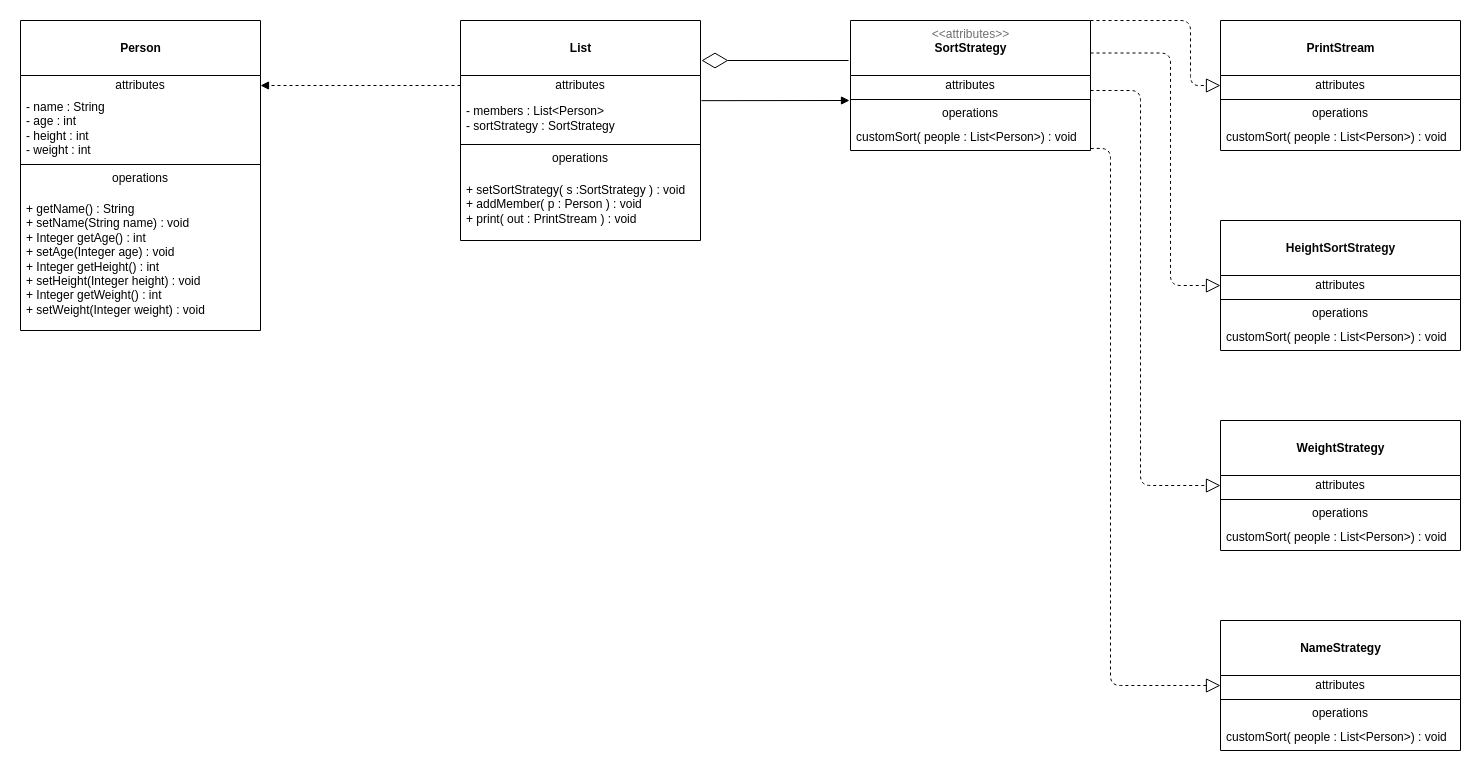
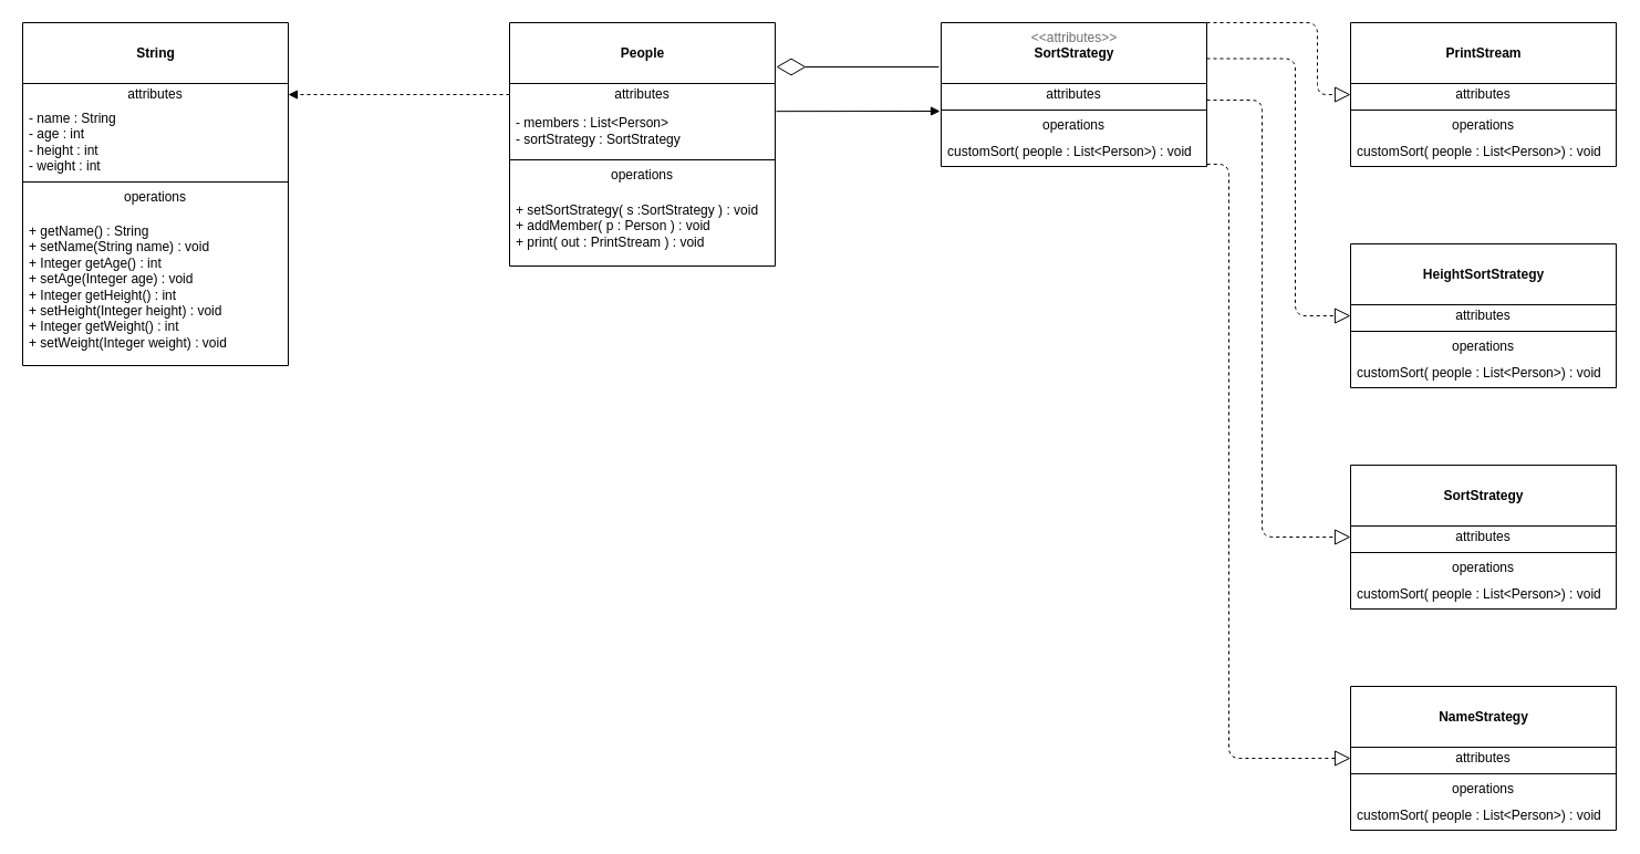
  <mxCell id="0" />
  <mxCell id="1" parent="0" />
- <mxCell id="2" value="&lt;b&gt;&lt;br&gt;Person&lt;/b&gt;" style="swimlane;fontStyle=0;align=center;verticalAlign=top;childLayout=stackLayout;horizontal=1;startSize=55;horizontalStack=0;resizeParent=1;resizeParentMax=0;resizeLast=0;collapsible=0;marginBottom=0;html=1;" vertex="1" parent="1"><mxGeometry x="20" y="20" width="240" height="310" as="geometry" /></mxCell>
+ <mxCell id="2" value="&lt;b&gt;&lt;br&gt;String&lt;/b&gt;" style="swimlane;fontStyle=0;align=center;verticalAlign=top;childLayout=stackLayout;horizontal=1;startSize=55;horizontalStack=0;resizeParent=1;resizeParentMax=0;resizeLast=0;collapsible=0;marginBottom=0;html=1;" vertex="1" parent="1"><mxGeometry x="20" y="20" width="240" height="310" as="geometry" /></mxCell>
  <mxCell id="3" value="attributes" style="text;html=1;strokeColor=none;fillColor=none;align=center;verticalAlign=middle;spacingLeft=4;spacingRight=4;overflow=hidden;rotatable=0;points=[[0,0.5],[1,0.5]];portConstraint=eastwest;" vertex="1" parent="2"><mxGeometry y="55" width="240" height="20" as="geometry" /></mxCell>
  <mxCell id="4" value="- name : String&lt;br&gt;- age : int&lt;br&gt;- height : int&lt;br&gt;- weight : int" style="text;html=1;strokeColor=none;fillColor=none;align=left;verticalAlign=middle;spacingLeft=4;spacingRight=4;overflow=hidden;rotatable=0;points=[[0,0.5],[1,0.5]];portConstraint=eastwest;" vertex="1" parent="2"><mxGeometry y="75" width="240" height="65" as="geometry" /></mxCell>
  <mxCell id="5" value="" style="line;strokeWidth=1;fillColor=none;align=left;verticalAlign=middle;spacingTop=-1;spacingLeft=3;spacingRight=3;rotatable=0;labelPosition=right;points=[];portConstraint=eastwest;" vertex="1" parent="2"><mxGeometry y="140" width="240" height="8" as="geometry" /></mxCell>
  <mxCell id="6" value="operations" style="text;html=1;strokeColor=none;fillColor=none;align=center;verticalAlign=middle;spacingLeft=4;spacingRight=4;overflow=hidden;rotatable=0;points=[[0,0.5],[1,0.5]];portConstraint=eastwest;" vertex="1" parent="2"><mxGeometry y="148" width="240" height="20" as="geometry" /></mxCell>
  <mxCell id="7" value="&lt;div&gt;+ getName() : String&lt;/div&gt;&lt;div&gt;+ setName(String name) : void&lt;/div&gt;&lt;div&gt;+ Integer getAge() : int&lt;/div&gt;&lt;div&gt;+ setAge(Integer age) : void&lt;/div&gt;&lt;div&gt;+ Integer getHeight() : int&lt;/div&gt;&lt;div&gt;+ setHeight(Integer height) : void&lt;/div&gt;&lt;div&gt;+ Integer getWeight() : int&lt;/div&gt;&lt;div&gt;+ setWeight(Integer weight) : void&lt;/div&gt;" style="text;html=1;strokeColor=none;fillColor=none;align=left;verticalAlign=middle;spacingLeft=4;spacingRight=4;overflow=hidden;rotatable=0;points=[[0,0.5],[1,0.5]];portConstraint=eastwest;" vertex="1" parent="2"><mxGeometry y="168" width="240" height="142" as="geometry" /></mxCell>
- <mxCell id="8" value="&lt;b&gt;&lt;br&gt;List&lt;/b&gt;" style="swimlane;fontStyle=0;align=center;verticalAlign=top;childLayout=stackLayout;horizontal=1;startSize=55;horizontalStack=0;resizeParent=1;resizeParentMax=0;resizeLast=0;collapsible=0;marginBottom=0;html=1;" vertex="1" parent="1"><mxGeometry x="460" y="20" width="240" height="220" as="geometry" /></mxCell>
+ <mxCell id="8" value="&lt;b&gt;&lt;br&gt;People&lt;/b&gt;" style="swimlane;fontStyle=0;align=center;verticalAlign=top;childLayout=stackLayout;horizontal=1;startSize=55;horizontalStack=0;resizeParent=1;resizeParentMax=0;resizeLast=0;collapsible=0;marginBottom=0;html=1;" vertex="1" parent="1"><mxGeometry x="460" y="20" width="240" height="220" as="geometry" /></mxCell>
  <mxCell id="9" value="attributes" style="text;html=1;strokeColor=none;fillColor=none;align=center;verticalAlign=middle;spacingLeft=4;spacingRight=4;overflow=hidden;rotatable=0;points=[[0,0.5],[1,0.5]];portConstraint=eastwest;" vertex="1" parent="8"><mxGeometry y="55" width="240" height="20" as="geometry" /></mxCell>
  <mxCell id="10" value="- members : List&amp;lt;Person&amp;gt;&lt;br&gt;- sortStrategy :&amp;nbsp;SortStrategy" style="text;html=1;strokeColor=none;fillColor=none;align=left;verticalAlign=middle;spacingLeft=4;spacingRight=4;overflow=hidden;rotatable=0;points=[[0,0.5],[1,0.5]];portConstraint=eastwest;" vertex="1" parent="8"><mxGeometry y="75" width="240" height="45" as="geometry" /></mxCell>
  <mxCell id="11" value="" style="line;strokeWidth=1;fillColor=none;align=left;verticalAlign=middle;spacingTop=-1;spacingLeft=3;spacingRight=3;rotatable=0;labelPosition=right;points=[];portConstraint=eastwest;" vertex="1" parent="8"><mxGeometry y="120" width="240" height="8" as="geometry" /></mxCell>
  <mxCell id="12" value="operations" style="text;html=1;strokeColor=none;fillColor=none;align=center;verticalAlign=middle;spacingLeft=4;spacingRight=4;overflow=hidden;rotatable=0;points=[[0,0.5],[1,0.5]];portConstraint=eastwest;" vertex="1" parent="8"><mxGeometry y="128" width="240" height="20" as="geometry" /></mxCell>
  <mxCell id="13" value="+ setSortStrategy( s :SortStrategy ) : void&lt;br&gt;+ addMember( p : Person ) : void&lt;br&gt;+ print( out : PrintStream ) : void" style="text;html=1;strokeColor=none;fillColor=none;align=left;verticalAlign=middle;spacingLeft=4;spacingRight=4;overflow=hidden;rotatable=0;points=[[0,0.5],[1,0.5]];portConstraint=eastwest;" vertex="1" parent="8"><mxGeometry y="148" width="240" height="72" as="geometry" /></mxCell>
  <mxCell id="14" value="&lt;font color=&quot;#6e6e6e&quot;&gt;&amp;lt;&amp;lt;attributes&amp;gt;&amp;gt;&lt;br&gt;&lt;/font&gt;&lt;b&gt;SortStrategy&lt;/b&gt;" style="swimlane;fontStyle=0;align=center;verticalAlign=top;childLayout=stackLayout;horizontal=1;startSize=55;horizontalStack=0;resizeParent=1;resizeParentMax=0;resizeLast=0;collapsible=0;marginBottom=0;html=1;" vertex="1" parent="1"><mxGeometry x="850" y="20" width="240" height="130" as="geometry" /></mxCell>
  <mxCell id="15" value="attributes" style="text;html=1;strokeColor=none;fillColor=none;align=center;verticalAlign=middle;spacingLeft=4;spacingRight=4;overflow=hidden;rotatable=0;points=[[0,0.5],[1,0.5]];portConstraint=eastwest;" vertex="1" parent="14"><mxGeometry y="55" width="240" height="20" as="geometry" /></mxCell>
  <mxCell id="16" value="" style="line;strokeWidth=1;fillColor=none;align=left;verticalAlign=middle;spacingTop=-1;spacingLeft=3;spacingRight=3;rotatable=0;labelPosition=right;points=[];portConstraint=eastwest;" vertex="1" parent="14"><mxGeometry y="75" width="240" height="8" as="geometry" /></mxCell>
  <mxCell id="17" value="operations" style="text;html=1;strokeColor=none;fillColor=none;align=center;verticalAlign=middle;spacingLeft=4;spacingRight=4;overflow=hidden;rotatable=0;points=[[0,0.5],[1,0.5]];portConstraint=eastwest;" vertex="1" parent="14"><mxGeometry y="83" width="240" height="20" as="geometry" /></mxCell>
  <mxCell id="18" value="customSort( people : List&amp;lt;Person&amp;gt;) : void" style="text;html=1;strokeColor=none;fillColor=none;align=left;verticalAlign=middle;spacingLeft=4;spacingRight=4;overflow=hidden;rotatable=0;points=[[0,0.5],[1,0.5]];portConstraint=eastwest;" vertex="1" parent="14"><mxGeometry y="103" width="240" height="27" as="geometry" /></mxCell>
  <mxCell id="19" value="&lt;b&gt;&lt;font color=&quot;#6e6e6e&quot;&gt;&lt;br&gt;&lt;/font&gt;PrintStream&lt;/b&gt;" style="swimlane;fontStyle=0;align=center;verticalAlign=top;childLayout=stackLayout;horizontal=1;startSize=55;horizontalStack=0;resizeParent=1;resizeParentMax=0;resizeLast=0;collapsible=0;marginBottom=0;html=1;" vertex="1" parent="1"><mxGeometry x="1220" y="20" width="240" height="130" as="geometry" /></mxCell>
  <mxCell id="20" value="attributes" style="text;html=1;strokeColor=none;fillColor=none;align=center;verticalAlign=middle;spacingLeft=4;spacingRight=4;overflow=hidden;rotatable=0;points=[[0,0.5],[1,0.5]];portConstraint=eastwest;" vertex="1" parent="19"><mxGeometry y="55" width="240" height="20" as="geometry" /></mxCell>
  <mxCell id="21" value="" style="line;strokeWidth=1;fillColor=none;align=left;verticalAlign=middle;spacingTop=-1;spacingLeft=3;spacingRight=3;rotatable=0;labelPosition=right;points=[];portConstraint=eastwest;" vertex="1" parent="19"><mxGeometry y="75" width="240" height="8" as="geometry" /></mxCell>
  <mxCell id="22" value="operations" style="text;html=1;strokeColor=none;fillColor=none;align=center;verticalAlign=middle;spacingLeft=4;spacingRight=4;overflow=hidden;rotatable=0;points=[[0,0.5],[1,0.5]];portConstraint=eastwest;" vertex="1" parent="19"><mxGeometry y="83" width="240" height="20" as="geometry" /></mxCell>
  <mxCell id="23" value="customSort( people : List&amp;lt;Person&amp;gt;) : void" style="text;html=1;strokeColor=none;fillColor=none;align=left;verticalAlign=middle;spacingLeft=4;spacingRight=4;overflow=hidden;rotatable=0;points=[[0,0.5],[1,0.5]];portConstraint=eastwest;" vertex="1" parent="19"><mxGeometry y="103" width="240" height="27" as="geometry" /></mxCell>
  <mxCell id="24" value="&lt;font color=&quot;#080808&quot;&gt;&lt;b&gt;&lt;br&gt;HeightSortStrategy&lt;/b&gt;&lt;/font&gt;" style="swimlane;fontStyle=0;align=center;verticalAlign=top;childLayout=stackLayout;horizontal=1;startSize=55;horizontalStack=0;resizeParent=1;resizeParentMax=0;resizeLast=0;collapsible=0;marginBottom=0;html=1;" vertex="1" parent="1"><mxGeometry x="1220" y="220" width="240" height="130" as="geometry" /></mxCell>
  <mxCell id="25" value="attributes" style="text;html=1;strokeColor=none;fillColor=none;align=center;verticalAlign=middle;spacingLeft=4;spacingRight=4;overflow=hidden;rotatable=0;points=[[0,0.5],[1,0.5]];portConstraint=eastwest;" vertex="1" parent="24"><mxGeometry y="55" width="240" height="20" as="geometry" /></mxCell>
  <mxCell id="26" value="" style="line;strokeWidth=1;fillColor=none;align=left;verticalAlign=middle;spacingTop=-1;spacingLeft=3;spacingRight=3;rotatable=0;labelPosition=right;points=[];portConstraint=eastwest;" vertex="1" parent="24"><mxGeometry y="75" width="240" height="8" as="geometry" /></mxCell>
  <mxCell id="27" value="operations" style="text;html=1;strokeColor=none;fillColor=none;align=center;verticalAlign=middle;spacingLeft=4;spacingRight=4;overflow=hidden;rotatable=0;points=[[0,0.5],[1,0.5]];portConstraint=eastwest;" vertex="1" parent="24"><mxGeometry y="83" width="240" height="20" as="geometry" /></mxCell>
  <mxCell id="28" value="customSort( people : List&amp;lt;Person&amp;gt;) : void" style="text;html=1;strokeColor=none;fillColor=none;align=left;verticalAlign=middle;spacingLeft=4;spacingRight=4;overflow=hidden;rotatable=0;points=[[0,0.5],[1,0.5]];portConstraint=eastwest;" vertex="1" parent="24"><mxGeometry y="103" width="240" height="27" as="geometry" /></mxCell>
- <mxCell id="29" value="&lt;b&gt;&lt;br&gt;WeightStrategy&lt;/b&gt;" style="swimlane;fontStyle=0;align=center;verticalAlign=top;childLayout=stackLayout;horizontal=1;startSize=55;horizontalStack=0;resizeParent=1;resizeParentMax=0;resizeLast=0;collapsible=0;marginBottom=0;html=1;" vertex="1" parent="1"><mxGeometry x="1220" y="420" width="240" height="130" as="geometry" /></mxCell>
+ <mxCell id="29" value="&lt;b&gt;&lt;br&gt;SortStrategy&lt;/b&gt;" style="swimlane;fontStyle=0;align=center;verticalAlign=top;childLayout=stackLayout;horizontal=1;startSize=55;horizontalStack=0;resizeParent=1;resizeParentMax=0;resizeLast=0;collapsible=0;marginBottom=0;html=1;" vertex="1" parent="1"><mxGeometry x="1220" y="420" width="240" height="130" as="geometry" /></mxCell>
  <mxCell id="30" value="attributes" style="text;html=1;strokeColor=none;fillColor=none;align=center;verticalAlign=middle;spacingLeft=4;spacingRight=4;overflow=hidden;rotatable=0;points=[[0,0.5],[1,0.5]];portConstraint=eastwest;" vertex="1" parent="29"><mxGeometry y="55" width="240" height="20" as="geometry" /></mxCell>
  <mxCell id="31" value="" style="line;strokeWidth=1;fillColor=none;align=left;verticalAlign=middle;spacingTop=-1;spacingLeft=3;spacingRight=3;rotatable=0;labelPosition=right;points=[];portConstraint=eastwest;" vertex="1" parent="29"><mxGeometry y="75" width="240" height="8" as="geometry" /></mxCell>
  <mxCell id="32" value="operations" style="text;html=1;strokeColor=none;fillColor=none;align=center;verticalAlign=middle;spacingLeft=4;spacingRight=4;overflow=hidden;rotatable=0;points=[[0,0.5],[1,0.5]];portConstraint=eastwest;" vertex="1" parent="29"><mxGeometry y="83" width="240" height="20" as="geometry" /></mxCell>
  <mxCell id="33" value="customSort( people : List&amp;lt;Person&amp;gt;) : void" style="text;html=1;strokeColor=none;fillColor=none;align=left;verticalAlign=middle;spacingLeft=4;spacingRight=4;overflow=hidden;rotatable=0;points=[[0,0.5],[1,0.5]];portConstraint=eastwest;" vertex="1" parent="29"><mxGeometry y="103" width="240" height="27" as="geometry" /></mxCell>
  <mxCell id="34" value="&lt;b&gt;&lt;br&gt;NameStrategy&lt;/b&gt;" style="swimlane;fontStyle=0;align=center;verticalAlign=top;childLayout=stackLayout;horizontal=1;startSize=55;horizontalStack=0;resizeParent=1;resizeParentMax=0;resizeLast=0;collapsible=0;marginBottom=0;html=1;" vertex="1" parent="1"><mxGeometry x="1220" y="620" width="240" height="130" as="geometry" /></mxCell>
  <mxCell id="35" value="attributes" style="text;html=1;strokeColor=none;fillColor=none;align=center;verticalAlign=middle;spacingLeft=4;spacingRight=4;overflow=hidden;rotatable=0;points=[[0,0.5],[1,0.5]];portConstraint=eastwest;" vertex="1" parent="34"><mxGeometry y="55" width="240" height="20" as="geometry" /></mxCell>
  <mxCell id="36" value="" style="line;strokeWidth=1;fillColor=none;align=left;verticalAlign=middle;spacingTop=-1;spacingLeft=3;spacingRight=3;rotatable=0;labelPosition=right;points=[];portConstraint=eastwest;" vertex="1" parent="34"><mxGeometry y="75" width="240" height="8" as="geometry" /></mxCell>
  <mxCell id="37" value="operations" style="text;html=1;strokeColor=none;fillColor=none;align=center;verticalAlign=middle;spacingLeft=4;spacingRight=4;overflow=hidden;rotatable=0;points=[[0,0.5],[1,0.5]];portConstraint=eastwest;" vertex="1" parent="34"><mxGeometry y="83" width="240" height="20" as="geometry" /></mxCell>
  <mxCell id="38" value="customSort( people : List&amp;lt;Person&amp;gt;) : void" style="text;html=1;strokeColor=none;fillColor=none;align=left;verticalAlign=middle;spacingLeft=4;spacingRight=4;overflow=hidden;rotatable=0;points=[[0,0.5],[1,0.5]];portConstraint=eastwest;" vertex="1" parent="34"><mxGeometry y="103" width="240" height="27" as="geometry" /></mxCell>
  <mxCell id="39" value="" style="html=1;verticalAlign=bottom;labelBackgroundColor=none;endArrow=block;endFill=1;dashed=1;entryX=1;entryY=0.5;entryDx=0;entryDy=0;" edge="1" parent="1" target="3"><mxGeometry width="160" relative="1" as="geometry"><mxPoint x="460" y="85" as="sourcePoint" /><mxPoint x="1340" y="280" as="targetPoint" /></mxGeometry></mxCell>
  <mxCell id="40" value="" style="endArrow=diamondThin;endFill=0;endSize=24;html=1;" edge="1" parent="1"><mxGeometry width="160" relative="1" as="geometry"><mxPoint x="848" y="60" as="sourcePoint" /><mxPoint x="701" y="60" as="targetPoint" /></mxGeometry></mxCell>
  <mxCell id="41" value="" style="html=1;verticalAlign=bottom;endArrow=block;exitX=1.004;exitY=0.115;exitDx=0;exitDy=0;exitPerimeter=0;" edge="1" parent="1" source="10"><mxGeometry y="10" width="80" relative="1" as="geometry"><mxPoint x="760" y="130" as="sourcePoint" /><mxPoint x="849" y="100" as="targetPoint" /><mxPoint as="offset" /></mxGeometry></mxCell>
  <mxCell id="42" value="" style="endArrow=block;dashed=1;endFill=0;endSize=12;html=1;entryX=0;entryY=0.5;entryDx=0;entryDy=0;edgeStyle=orthogonalEdgeStyle;" edge="1" parent="1" target="20"><mxGeometry width="160" relative="1" as="geometry"><mxPoint x="1090" y="20" as="sourcePoint" /><mxPoint x="1250" y="20" as="targetPoint" /><Array as="points"><mxPoint x="1190" y="20" /><mxPoint x="1190" y="85" /></Array></mxGeometry></mxCell>
  <mxCell id="43" value="" style="endArrow=block;dashed=1;endFill=0;endSize=12;html=1;entryX=0;entryY=0.5;entryDx=0;entryDy=0;edgeStyle=orthogonalEdgeStyle;" edge="1" parent="1" target="25"><mxGeometry width="160" relative="1" as="geometry"><mxPoint x="1090" y="52.5" as="sourcePoint" /><mxPoint x="1220" y="117.5" as="targetPoint" /><Array as="points"><mxPoint x="1170" y="53" /><mxPoint x="1170" y="285" /></Array></mxGeometry></mxCell>
  <mxCell id="44" value="" style="endArrow=block;dashed=1;endFill=0;endSize=12;html=1;entryX=0;entryY=0.5;entryDx=0;entryDy=0;edgeStyle=orthogonalEdgeStyle;" edge="1" parent="1" target="30"><mxGeometry width="160" relative="1" as="geometry"><mxPoint x="1090" y="90" as="sourcePoint" /><mxPoint x="1220" y="322.5" as="targetPoint" /><Array as="points"><mxPoint x="1140" y="90" /><mxPoint x="1140" y="485" /></Array></mxGeometry></mxCell>
  <mxCell id="45" value="" style="endArrow=block;dashed=1;endFill=0;endSize=12;html=1;entryX=0;entryY=0.5;entryDx=0;entryDy=0;exitX=1.001;exitY=0.924;exitDx=0;exitDy=0;exitPerimeter=0;edgeStyle=orthogonalEdgeStyle;" edge="1" parent="1" source="18" target="35"><mxGeometry width="160" relative="1" as="geometry"><mxPoint x="1100" y="100" as="sourcePoint" /><mxPoint x="1230" y="495" as="targetPoint" /><Array as="points"><mxPoint x="1110" y="148" /><mxPoint x="1110" y="685" /></Array></mxGeometry></mxCell>
